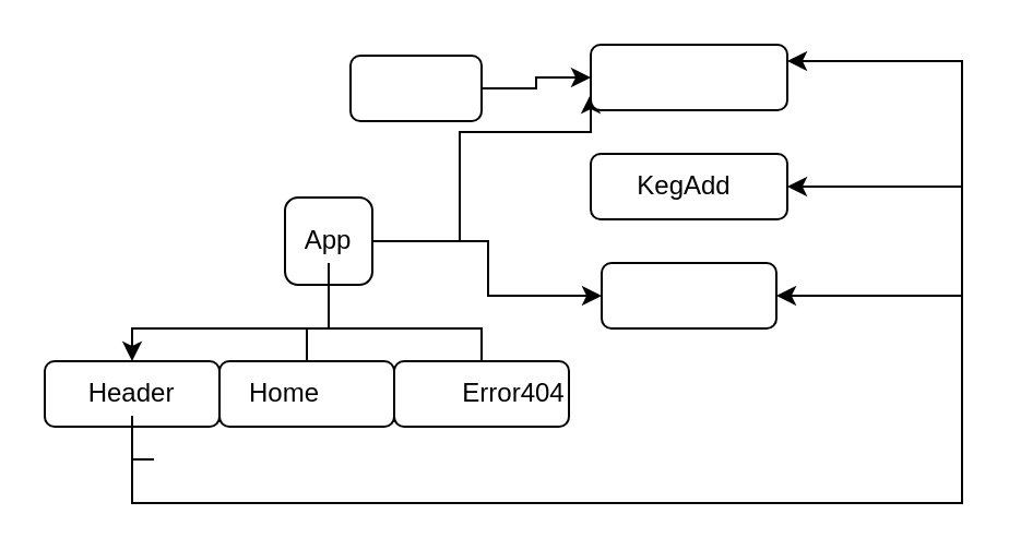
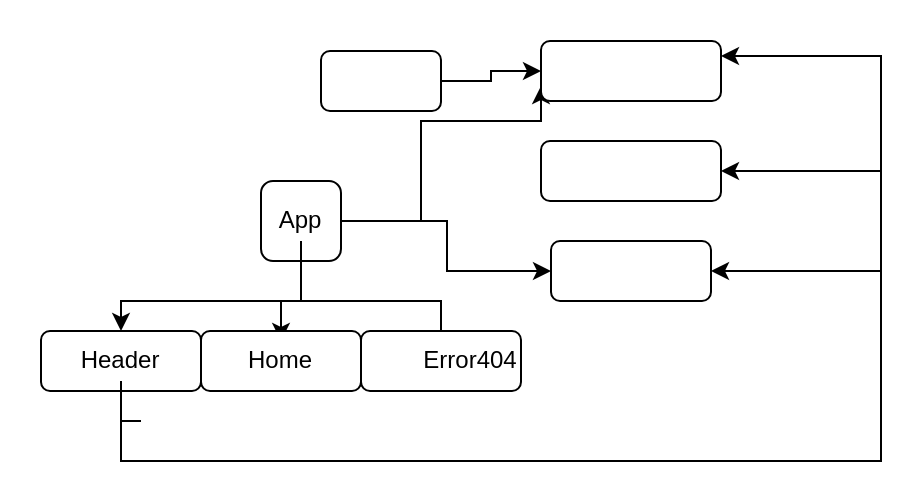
  <mxCell id="0" />
  <mxCell id="1" parent="0" />
  <mxCell id="2" style="edgeStyle=orthogonalEdgeStyle;rounded=0;orthogonalLoop=1;jettySize=auto;html=1;exitX=0.5;exitY=1;exitDx=0;exitDy=0;entryX=0.5;entryY=0;entryDx=0;entryDy=0;" edge="1" parent="1" source="4" target="10"><mxGeometry relative="1" as="geometry"><Array as="points"><mxPoint x="150" y="150" /><mxPoint x="140" y="150" /></Array></mxGeometry></mxCell>
  <mxCell id="3" style="edgeStyle=orthogonalEdgeStyle;rounded=0;orthogonalLoop=1;jettySize=auto;html=1;exitX=0.75;exitY=1;exitDx=0;exitDy=0;entryX=0.5;entryY=0;entryDx=0;entryDy=0;" edge="1" parent="1" source="4" target="15"><mxGeometry relative="1" as="geometry"><Array as="points"><mxPoint x="150" y="130" /><mxPoint x="150" y="150" /><mxPoint x="220" y="150" /></Array></mxGeometry></mxCell>
  <mxCell id="4" value="" style="rounded=1;whiteSpace=wrap;html=1;" vertex="1" parent="1"><mxGeometry x="130" y="90" width="40" height="40" as="geometry" /></mxCell>
  <mxCell id="5" style="edgeStyle=orthogonalEdgeStyle;rounded=0;orthogonalLoop=1;jettySize=auto;html=1;entryX=0.5;entryY=0;entryDx=0;entryDy=0;" edge="1" parent="1" source="8" target="11"><mxGeometry relative="1" as="geometry"><Array as="points"><mxPoint x="150" y="150" /><mxPoint x="60" y="150" /></Array></mxGeometry></mxCell>
  <mxCell id="6" style="edgeStyle=orthogonalEdgeStyle;rounded=0;orthogonalLoop=1;jettySize=auto;html=1;exitX=1;exitY=0.5;exitDx=0;exitDy=0;entryX=0;entryY=0.75;entryDx=0;entryDy=0;" edge="1" parent="1" source="8" target="19"><mxGeometry relative="1" as="geometry"><mxPoint x="250" y="50" as="targetPoint" /><Array as="points"><mxPoint x="210" y="110" /><mxPoint x="210" y="60" /><mxPoint x="270" y="60" /></Array></mxGeometry></mxCell>
  <mxCell id="7" style="edgeStyle=orthogonalEdgeStyle;rounded=0;orthogonalLoop=1;jettySize=auto;html=1;exitX=1;exitY=0.75;exitDx=0;exitDy=0;entryX=0;entryY=0.5;entryDx=0;entryDy=0;" edge="1" parent="1" source="8" target="16"><mxGeometry relative="1" as="geometry"><Array as="points"><mxPoint x="170" y="110" /><mxPoint x="223" y="110" /><mxPoint x="223" y="135" /></Array></mxGeometry></mxCell>
  <mxCell id="8" value="App" style="text;html=1;strokeColor=none;fillColor=none;align=center;verticalAlign=middle;whiteSpace=wrap;rounded=0;" vertex="1" parent="1"><mxGeometry x="130" y="100" width="40" height="20" as="geometry" /></mxCell>
  <mxCell id="9" value="" style="rounded=1;whiteSpace=wrap;html=1;" vertex="1" parent="1"><mxGeometry x="100" y="165" width="80" height="30" as="geometry" /></mxCell>
- <mxCell id="10" value="Home" style="text;html=1;strokeColor=none;fillColor=none;align=center;verticalAlign=middle;whiteSpace=wrap;rounded=0;" vertex="1" parent="1"><mxGeometry x="110" y="170" width="40" height="20" as="geometry" /></mxCell>
+ <mxCell id="10" value="Home" style="text;html=1;strokeColor=none;fillColor=none;align=center;verticalAlign=middle;whiteSpace=wrap;rounded=0;" vertex="1" parent="1"><mxGeometry x="120" y="170" width="40" height="20" as="geometry" /></mxCell>
  <mxCell id="11" value="" style="rounded=1;whiteSpace=wrap;html=1;" vertex="1" parent="1"><mxGeometry x="20" y="165" width="80" height="30" as="geometry" /></mxCell>
  <mxCell id="12" style="edgeStyle=orthogonalEdgeStyle;rounded=0;orthogonalLoop=1;jettySize=auto;html=1;exitX=0.5;exitY=1;exitDx=0;exitDy=0;entryX=1;entryY=0.25;entryDx=0;entryDy=0;" edge="1" parent="1" source="13" target="19"><mxGeometry relative="1" as="geometry"><mxPoint x="470" y="70" as="targetPoint" /><Array as="points"><mxPoint x="60" y="230" /><mxPoint x="440" y="230" /><mxPoint x="440" y="28" /></Array></mxGeometry></mxCell>
  <mxCell id="13" value="Header" style="text;html=1;strokeColor=none;fillColor=none;align=center;verticalAlign=middle;whiteSpace=wrap;rounded=0;" vertex="1" parent="1"><mxGeometry x="40" y="170" width="40" height="20" as="geometry" /></mxCell>
  <mxCell id="14" value="" style="rounded=1;whiteSpace=wrap;html=1;" vertex="1" parent="1"><mxGeometry x="180" y="165" width="80" height="30" as="geometry" /></mxCell>
  <mxCell id="15" value="Error404" style="text;html=1;strokeColor=none;fillColor=none;align=center;verticalAlign=middle;whiteSpace=wrap;rounded=0;" vertex="1" parent="1"><mxGeometry x="215" y="170" width="40" height="20" as="geometry" /></mxCell>
  <mxCell id="16" value="" style="rounded=1;whiteSpace=wrap;html=1;" vertex="1" parent="1"><mxGeometry x="275" y="120" width="80" height="30" as="geometry" /></mxCell>
  <mxCell id="17" value="" style="rounded=1;whiteSpace=wrap;html=1;" vertex="1" parent="1"><mxGeometry x="270" y="70" width="90" height="30" as="geometry" /></mxCell>
- <mxCell id="18" value="KegAdd" style="text;html=1;strokeColor=none;fillColor=none;align=center;verticalAlign=middle;whiteSpace=wrap;rounded=0;" vertex="1" parent="1"><mxGeometry x="277.5" y="75" width="70" height="20" as="geometry" /></mxCell>
  <mxCell id="19" value="" style="rounded=1;whiteSpace=wrap;html=1;" vertex="1" parent="1"><mxGeometry x="270" y="20" width="90" height="30" as="geometry" /></mxCell>
  <mxCell id="20" style="edgeStyle=orthogonalEdgeStyle;rounded=0;orthogonalLoop=1;jettySize=auto;html=1;exitX=1;exitY=0.5;exitDx=0;exitDy=0;entryX=0;entryY=0.5;entryDx=0;entryDy=0;" edge="1" parent="1" source="21" target="19"><mxGeometry relative="1" as="geometry" /></mxCell>
  <mxCell id="21" value="" style="rounded=1;whiteSpace=wrap;html=1;" vertex="1" parent="1"><mxGeometry x="160" y="25" width="60" height="30" as="geometry" /></mxCell>
  <mxCell id="22" style="edgeStyle=orthogonalEdgeStyle;rounded=0;orthogonalLoop=1;jettySize=auto;html=1;entryX=1;entryY=0.5;entryDx=0;entryDy=0;" edge="1" parent="1" target="17"><mxGeometry relative="1" as="geometry"><mxPoint x="370" y="37.5" as="targetPoint" /><mxPoint x="60" y="200" as="sourcePoint" /><Array as="points"><mxPoint x="60" y="230" /><mxPoint x="440" y="230" /><mxPoint x="440" y="85" /></Array></mxGeometry></mxCell>
  <mxCell id="23" style="edgeStyle=orthogonalEdgeStyle;rounded=0;orthogonalLoop=1;jettySize=auto;html=1;entryX=1;entryY=0.5;entryDx=0;entryDy=0;" edge="1" parent="1" target="16"><mxGeometry relative="1" as="geometry"><mxPoint x="370" y="95" as="targetPoint" /><mxPoint x="70" y="210" as="sourcePoint" /><Array as="points"><mxPoint x="60" y="210" /><mxPoint x="60" y="230" /><mxPoint x="440" y="230" /><mxPoint x="440" y="135" /></Array></mxGeometry></mxCell>
